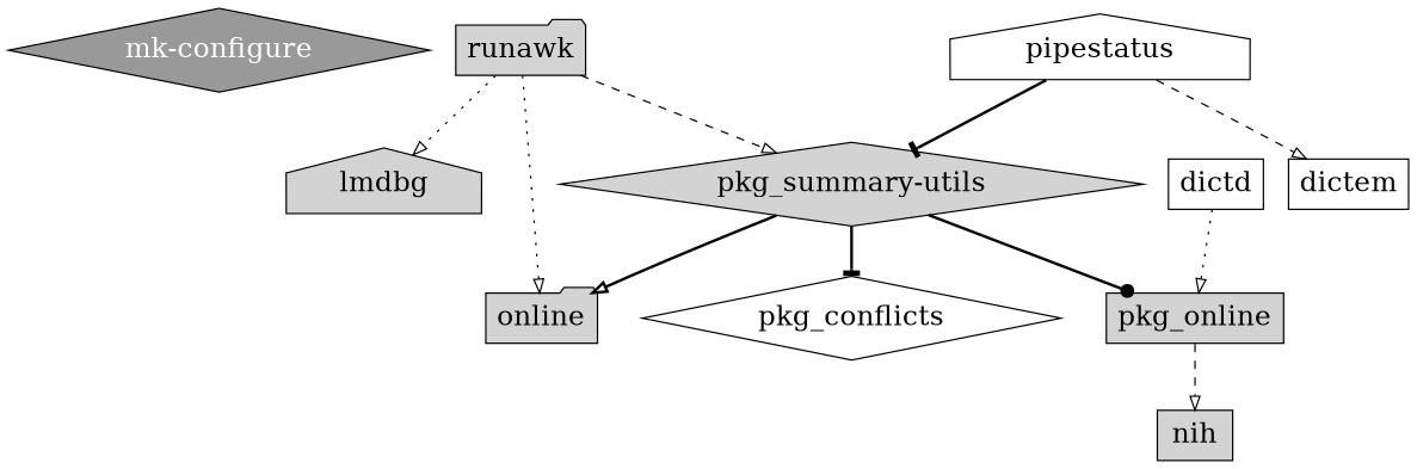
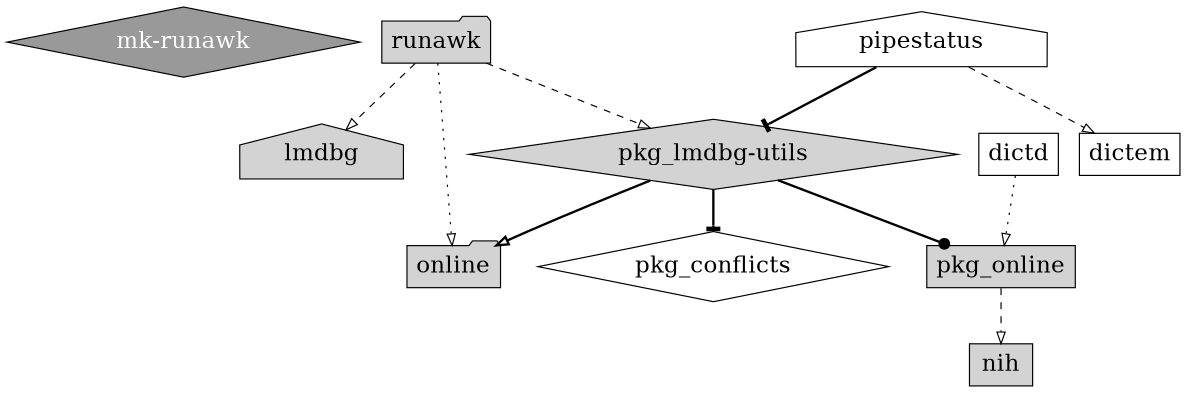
  digraph {
    rankdir=UB
    node [fontsize=20 shape=box style=filled]
    edge [arrowhead=onormal style=bold]
-   "mk-configure" [fillcolor=grey60 fontcolor=white shape=diamond]
+   "mk-configure" [fillcolor=grey60 fontcolor=white shape=diamond label="mk-runawk"]
    lmdbg [shape=house]
    n3 [label=online shape=folder]
    pkg_online
    nih
    runawk [shape=folder]
-   "pkg_summary-utils" [shape=diamond]
+   "pkg_summary-utils" [shape=diamond label="pkg_lmdbg-utils"]
    pkg_conflicts [shape=diamond style=solid]
    dictd [style=solid]
    dictem [style=solid]
    pipestatus [shape=house style=solid]
    pkg_online -> nih [style=dashed]
-   runawk -> lmdbg [style=dotted]
+   runawk -> lmdbg [style=dashed]
    runawk -> n3 [style=dotted]
    runawk -> "pkg_summary-utils" [style=dashed]
    "pkg_summary-utils" -> n3
    "pkg_summary-utils" -> pkg_online [arrowhead=dot]
    "pkg_summary-utils" -> pkg_conflicts [arrowhead=tee]
    dictd -> pkg_online [style=dotted]
    pipestatus -> "pkg_summary-utils" [arrowhead=tee]
    pipestatus -> dictem [style=dashed]
  }
